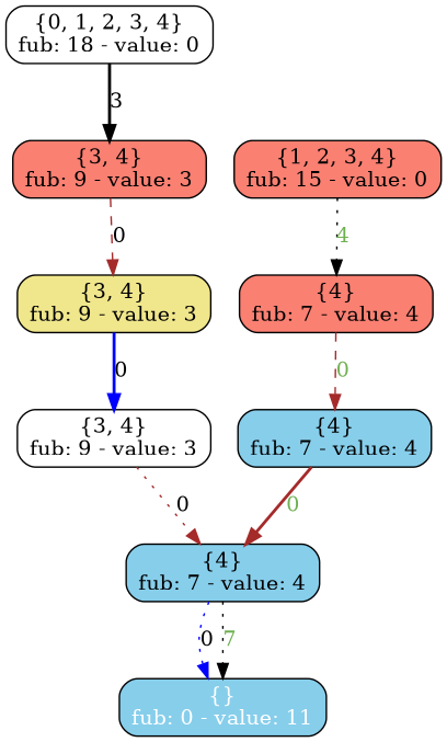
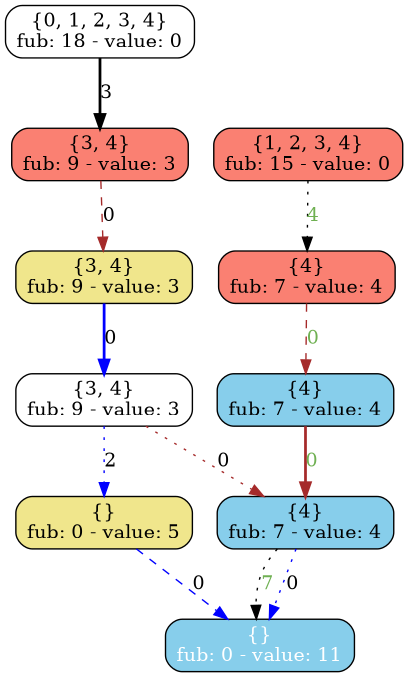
  digraph {
    node [fillcolor=salmon shape=rectangle style="rounded,filled"]
    edge [color=brown style=dotted]
    n1 [fillcolor=white label="{0, 1, 2, 3, 4}\nfub: 18 - value: 0"]
    n2 [label="{3, 4}\nfub: 9 - value: 3"]
    n3 [fillcolor=khaki label="{3, 4}\nfub: 9 - value: 3"]
    n4 [label="{1, 2, 3, 4}\nfub: 15 - value: 0"]
    n5 [label="{4}\nfub: 7 - value: 4"]
    n6 [fillcolor=white label="{3, 4}\nfub: 9 - value: 3"]
    n7 [fillcolor=skyblue label="{4}\nfub: 7 - value: 4"]
    n8 [fillcolor=skyblue label="{4}\nfub: 7 - value: 4"]
+   n9 [fillcolor=khaki label="{}\nfub: 0 - value: 5"]
    n10 [color=black fillcolor=skyblue fontcolor=white label="{}\nfub: 0 - value: 11" style="filled, rounded"]
    n1 -> n2 [color=black label=3 style=bold]
    n2 -> n3 [label=0 style=dashed]
    n3 -> n6 [color=blue label=0 style=bold]
    n4 -> n5 [color=black fontcolor="#6fb052" label=4]
    n5 -> n7 [fontcolor="#6fb052" label=0 style=dashed]
    n6 -> n8 [label=0]
+   n6 -> n9 [color=blue label=2]
    n7 -> n8 [fontcolor="#6fb052" label=0 style=bold]
    n8 -> n10 [color=blue label=0]
    n8 -> n10 [color=black fontcolor="#6fb052" label=7]
+   n9 -> n10 [color=blue label=0 style=dashed]
  }
